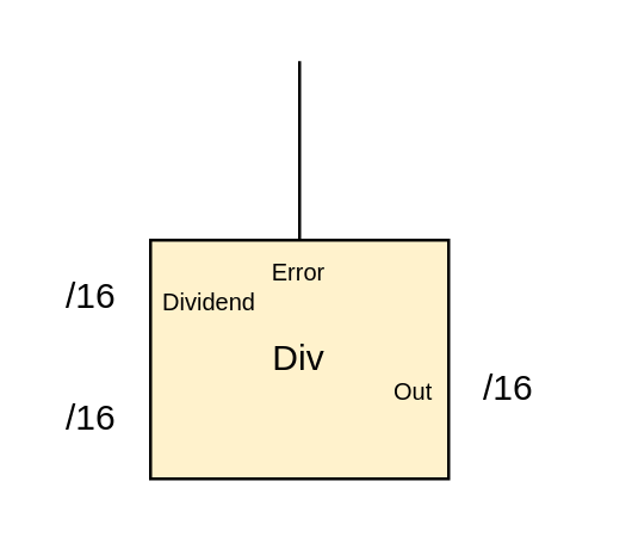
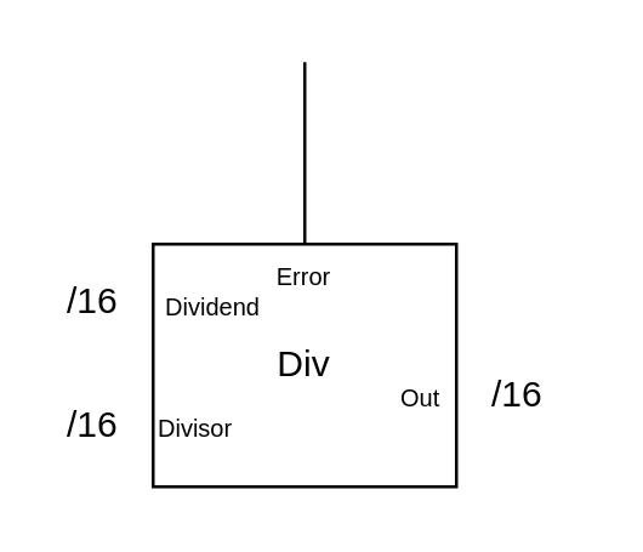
  <mxCell id="0" />
  <mxCell id="1" parent="0" />
- <mxCell id="2" value="Div" style="rounded=0;whiteSpace=wrap;html=1;fillColor=#fff2cc;" vertex="1" parent="1"><mxGeometry x="50" y="80" width="100" height="80" as="geometry" /></mxCell>
+ <mxCell id="2" value="Div" style="rounded=0;whiteSpace=wrap;html=1;" vertex="1" parent="1"><mxGeometry x="50" y="80" width="100" height="80" as="geometry" /></mxCell>
  <mxCell id="3" value="/16&lt;br&gt;" style="text;html=1;resizable=0;points=[];autosize=1;align=left;verticalAlign=top;spacingTop=-4;" vertex="1" parent="1"><mxGeometry x="20" y="89" width="30" height="20" as="geometry" /></mxCell>
  <mxCell id="4" value="/16&lt;br&gt;" style="text;html=1;resizable=0;points=[];autosize=1;align=left;verticalAlign=top;spacingTop=-4;" vertex="1" parent="1"><mxGeometry x="160" y="120" width="30" height="20" as="geometry" /></mxCell>
  <mxCell id="5" value="/16" style="text;html=1;resizable=0;points=[];autosize=1;align=left;verticalAlign=top;spacingTop=-4;" vertex="1" parent="1"><mxGeometry x="20" y="130" width="30" height="20" as="geometry" /></mxCell>
  <mxCell id="6" value="" style="endArrow=none;html=1;entryX=0.5;entryY=0;entryDx=0;entryDy=0;" edge="1" parent="1" target="2"><mxGeometry width="50" height="50" relative="1" as="geometry"><mxPoint x="100" y="20" as="sourcePoint" /><mxPoint x="70" y="180" as="targetPoint" /></mxGeometry></mxCell>
  <mxCell id="7" value="&lt;font style=&quot;font-size: 8px&quot;&gt;Error&lt;/font&gt;" style="text;html=1;strokeColor=none;fillColor=none;align=center;verticalAlign=middle;whiteSpace=wrap;rounded=0;" vertex="1" parent="1"><mxGeometry x="80" y="80" width="40" height="20" as="geometry" /></mxCell>
  <mxCell id="8" value="&lt;font style=&quot;font-size: 8px&quot;&gt;Dividend&lt;/font&gt;" style="text;html=1;strokeColor=none;fillColor=none;align=center;verticalAlign=middle;whiteSpace=wrap;rounded=0;" vertex="1" parent="1"><mxGeometry x="50" y="90" width="40" height="20" as="geometry" /></mxCell>
+ <mxCell id="9" value="&lt;font style=&quot;font-size: 8px&quot;&gt;Divisor&lt;/font&gt;" style="text;html=1;resizable=0;points=[];autosize=1;align=left;verticalAlign=top;spacingTop=-4;" vertex="1" parent="1"><mxGeometry x="50" y="130" width="40" height="20" as="geometry" /></mxCell>
  <mxCell id="10" value="&lt;font style=&quot;font-size: 8px&quot;&gt;Out&lt;/font&gt;" style="text;html=1;resizable=0;points=[];autosize=1;align=left;verticalAlign=top;spacingTop=-4;" vertex="1" parent="1"><mxGeometry x="130" y="120" width="30" height="20" as="geometry" /></mxCell>
